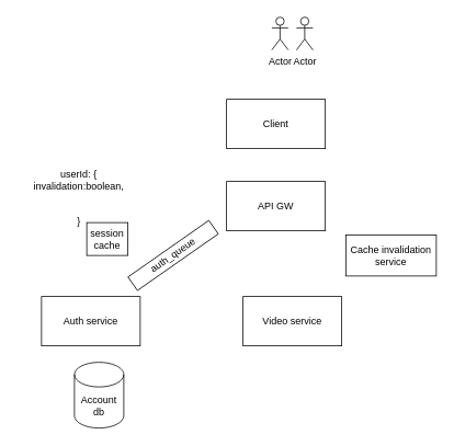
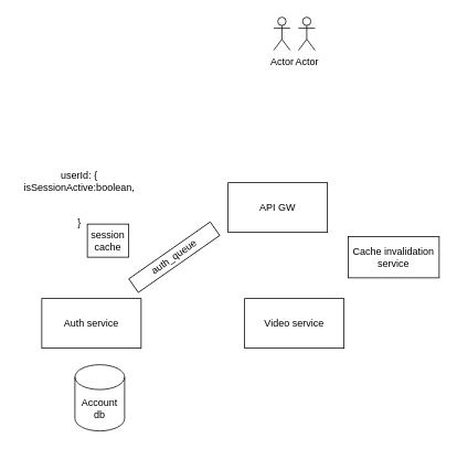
  <mxCell id="0" />
  <mxCell id="1" parent="0" />
  <mxCell id="2" value="Actor" style="shape=umlActor;verticalLabelPosition=bottom;verticalAlign=top;html=1;outlineConnect=0;" vertex="1" parent="1"><mxGeometry x="330" y="20" width="20" height="40" as="geometry" /></mxCell>
- <mxCell id="3" value="Client" style="rounded=0;whiteSpace=wrap;html=1;" vertex="1" parent="1"><mxGeometry x="275" y="120" width="120" height="60" as="geometry" /></mxCell>
  <mxCell id="4" value="API GW" style="rounded=0;whiteSpace=wrap;html=1;" vertex="1" parent="1"><mxGeometry x="275" y="220" width="120" height="60" as="geometry" /></mxCell>
  <mxCell id="5" value="Auth service" style="rounded=0;whiteSpace=wrap;html=1;" vertex="1" parent="1"><mxGeometry x="50" y="360" width="120" height="60" as="geometry" /></mxCell>
  <mxCell id="6" value="Account db" style="shape=cylinder3;whiteSpace=wrap;html=1;boundedLbl=1;backgroundOutline=1;size=15;" vertex="1" parent="1"><mxGeometry x="90" y="440" width="60" height="80" as="geometry" /></mxCell>
  <mxCell id="7" value="Video service" style="rounded=0;whiteSpace=wrap;html=1;" vertex="1" parent="1"><mxGeometry x="295" y="360" width="120" height="60" as="geometry" /></mxCell>
  <mxCell id="8" value="session cache" style="rounded=0;whiteSpace=wrap;html=1;" vertex="1" parent="1"><mxGeometry x="105" y="270" width="50" height="40" as="geometry" /></mxCell>
- <mxCell id="9" value="userId: {&lt;br&gt;invalidation:boolean,&lt;br&gt;&lt;br&gt;&lt;br&gt;}" style="text;html=1;align=center;verticalAlign=middle;resizable=0;points=[];autosize=1;strokeColor=none;fillColor=none;" vertex="1" parent="1"><mxGeometry x="20" y="200" width="150" height="80" as="geometry" /></mxCell>
+ <mxCell id="9" value="userId: {&lt;br&gt;isSessionActive:boolean,&lt;br&gt;&lt;br&gt;&lt;br&gt;}" style="text;html=1;align=center;verticalAlign=middle;resizable=0;points=[];autosize=1;strokeColor=none;fillColor=none;" vertex="1" parent="1"><mxGeometry x="20" y="200" width="150" height="80" as="geometry" /></mxCell>
  <mxCell id="10" value="Actor" style="shape=umlActor;verticalLabelPosition=bottom;verticalAlign=top;html=1;outlineConnect=0;" vertex="1" parent="1"><mxGeometry x="360" y="20" width="20" height="40" as="geometry" /></mxCell>
  <mxCell id="11" value="auth_queue" style="rounded=0;whiteSpace=wrap;html=1;rotation=-35;" vertex="1" parent="1"><mxGeometry x="150" y="300" width="120" height="20" as="geometry" /></mxCell>
  <mxCell id="12" value="Cache invalidation service" style="whiteSpace=wrap;html=1;" vertex="1" parent="1"><mxGeometry x="420" y="285" width="110" height="50" as="geometry" /></mxCell>
